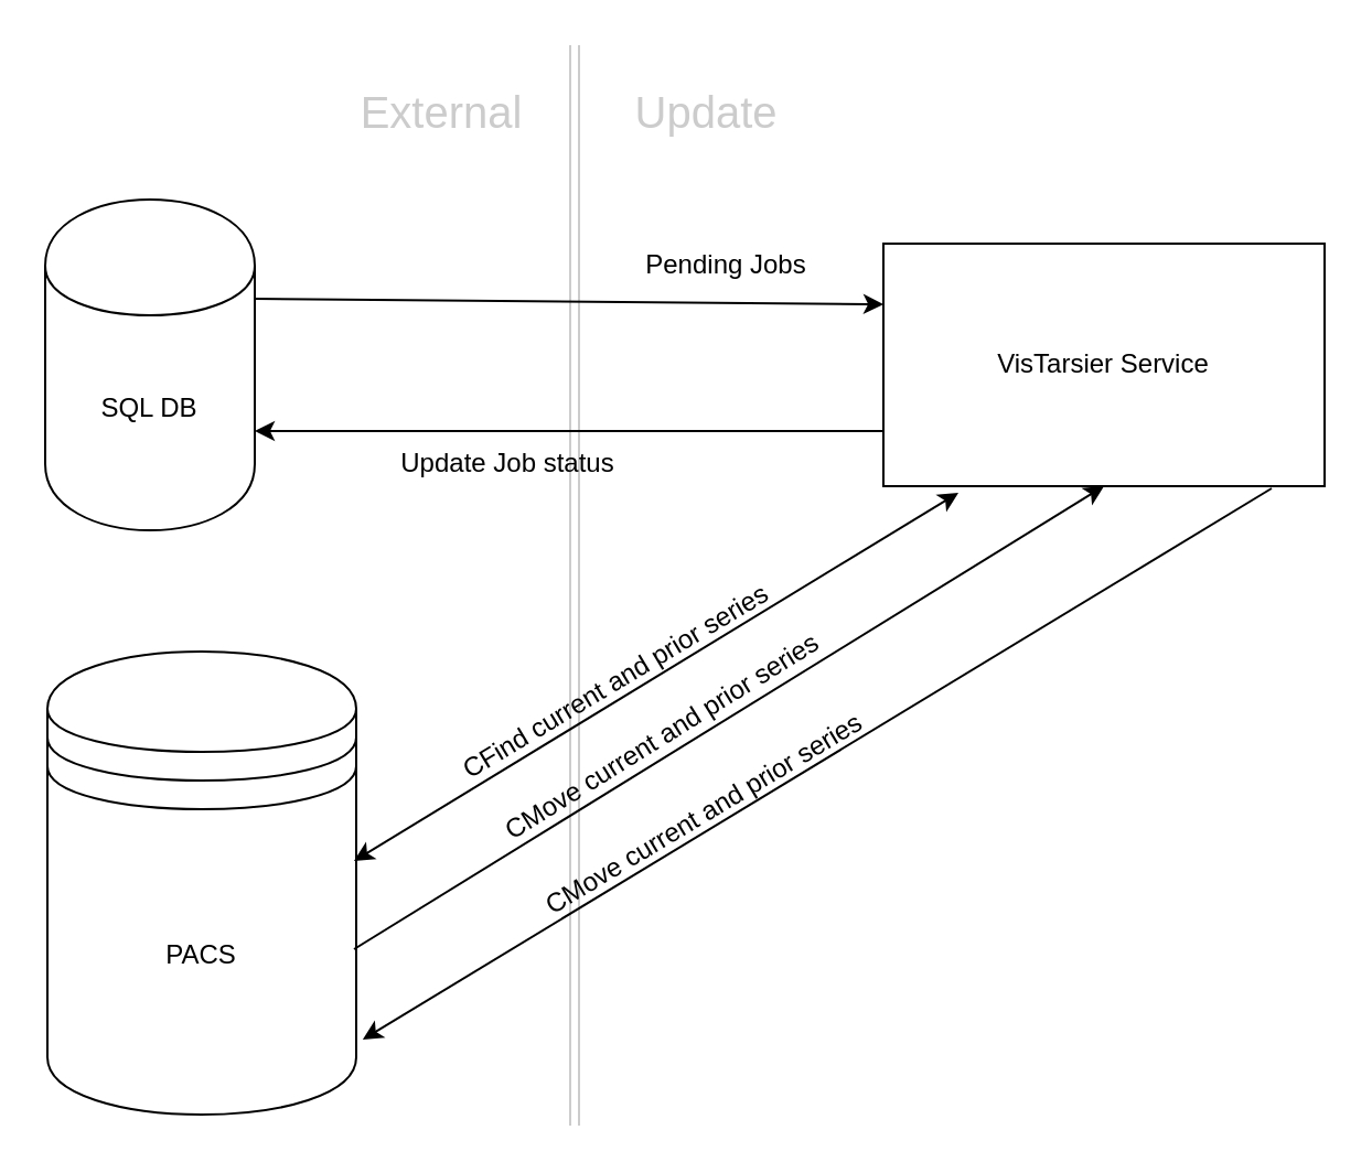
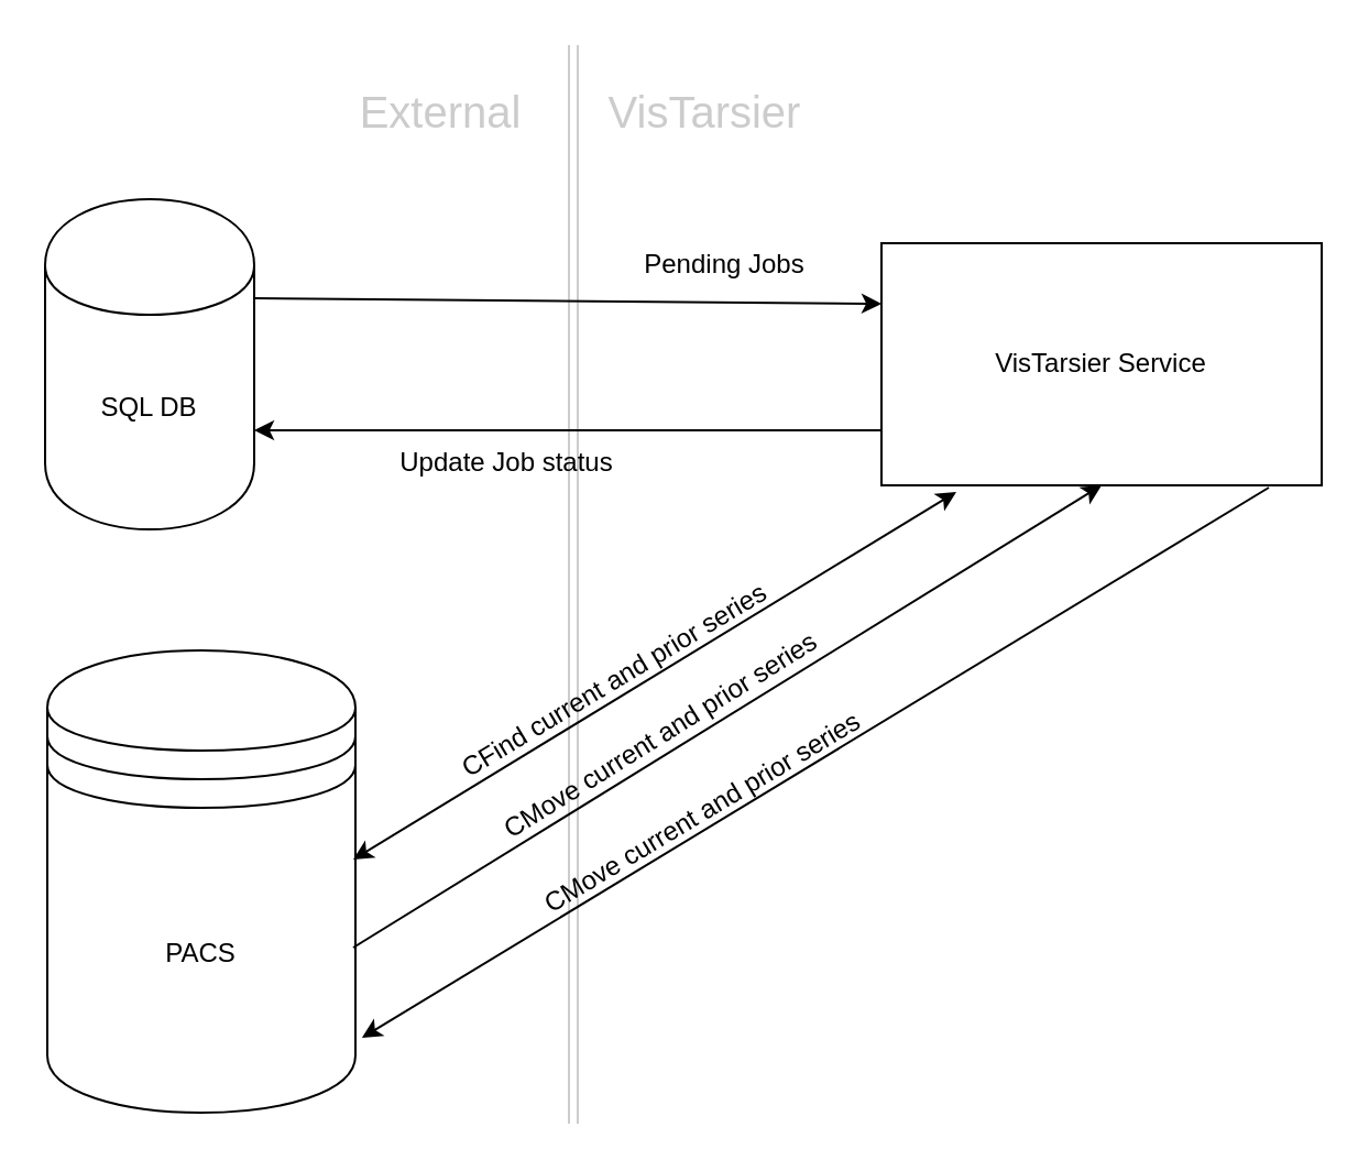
  <mxCell id="0" />
  <mxCell id="1" parent="0" />
  <mxCell id="2" value="" style="shape=link;html=1;fillColor=#f5f5f5;strokeColor=#CCCCCC;" edge="1" parent="1"><mxGeometry width="50" height="50" relative="1" as="geometry"><mxPoint x="260" y="510" as="sourcePoint" /><mxPoint x="260" y="20" as="targetPoint" /></mxGeometry></mxCell>
  <mxCell id="3" value="SQL DB" style="shape=cylinder;whiteSpace=wrap;html=1;boundedLbl=1;backgroundOutline=1;" vertex="1" parent="1"><mxGeometry x="20" y="90" width="95" height="150" as="geometry" /></mxCell>
  <mxCell id="4" value="VisTarsier Service" style="rounded=0;whiteSpace=wrap;html=1;" vertex="1" parent="1"><mxGeometry x="400" y="110" width="200" height="110" as="geometry" /></mxCell>
  <mxCell id="5" value="PACS" style="shape=datastore;whiteSpace=wrap;html=1;" vertex="1" parent="1"><mxGeometry x="21" y="295" width="140" height="210" as="geometry" /></mxCell>
  <mxCell id="6" value="" style="endArrow=classic;html=1;exitX=1;exitY=0.3;exitDx=0;exitDy=0;entryX=0;entryY=0.25;entryDx=0;entryDy=0;" edge="1" parent="1" source="3" target="4"><mxGeometry width="50" height="50" relative="1" as="geometry"><mxPoint x="20" y="580" as="sourcePoint" /><mxPoint x="340" y="110" as="targetPoint" /></mxGeometry></mxCell>
- <mxCell id="7" value="Update" style="text;html=1;strokeColor=none;fillColor=none;align=center;verticalAlign=middle;whiteSpace=wrap;rounded=0;fontSize=20;opacity=50;fontColor=#CCCCCC;" vertex="1" parent="1"><mxGeometry x="270" y="40" width="100" height="20" as="geometry" /></mxCell>
+ <mxCell id="7" value="VisTarsier" style="text;html=1;strokeColor=none;fillColor=none;align=center;verticalAlign=middle;whiteSpace=wrap;rounded=0;fontSize=20;opacity=50;fontColor=#CCCCCC;" vertex="1" parent="1"><mxGeometry x="270" y="40" width="100" height="20" as="geometry" /></mxCell>
  <mxCell id="8" value="External" style="text;html=1;strokeColor=none;fillColor=none;align=center;verticalAlign=middle;whiteSpace=wrap;rounded=0;fontSize=20;opacity=50;fontColor=#CCCCCC;" vertex="1" parent="1"><mxGeometry x="150" y="40" width="100" height="20" as="geometry" /></mxCell>
  <mxCell id="9" value="Pending Jobs" style="text;html=1;strokeColor=none;fillColor=none;align=center;verticalAlign=middle;whiteSpace=wrap;rounded=0;fontSize=12;fontColor=#000000;opacity=50;" vertex="1" parent="1"><mxGeometry x="269" y="110" width="120" height="20" as="geometry" /></mxCell>
  <mxCell id="10" value="" style="endArrow=classic;html=1;strokeColor=#000000;fontSize=12;fontColor=#000000;entryX=1;entryY=0.7;entryDx=0;entryDy=0;" edge="1" parent="1" target="3"><mxGeometry width="50" height="50" relative="1" as="geometry"><mxPoint x="400" y="195" as="sourcePoint" /><mxPoint x="70" y="530" as="targetPoint" /></mxGeometry></mxCell>
  <mxCell id="11" value="" style="endArrow=classic;startArrow=classic;html=1;strokeColor=#000000;fontSize=12;fontColor=#000000;entryX=0.17;entryY=1.027;entryDx=0;entryDy=0;entryPerimeter=0;" edge="1" parent="1" target="4"><mxGeometry width="50" height="50" relative="1" as="geometry"><mxPoint x="160" y="390" as="sourcePoint" /><mxPoint x="210" y="340" as="targetPoint" /></mxGeometry></mxCell>
  <mxCell id="12" value="CFind current and prior series" style="text;html=1;strokeColor=none;fillColor=none;align=center;verticalAlign=middle;whiteSpace=wrap;rounded=0;fontSize=12;fontColor=#000000;opacity=50;rotation=329;" vertex="1" parent="1"><mxGeometry x="191" y="299" width="176" height="20" as="geometry" /></mxCell>
  <mxCell id="13" value="" style="endArrow=classic;html=1;strokeColor=#000000;fontSize=12;fontColor=#000000;entryX=0.5;entryY=1;entryDx=0;entryDy=0;" edge="1" parent="1" target="4"><mxGeometry width="50" height="50" relative="1" as="geometry"><mxPoint x="160" y="430" as="sourcePoint" /><mxPoint x="225" y="390" as="targetPoint" /></mxGeometry></mxCell>
  <mxCell id="14" value="CMove current and prior series" style="text;html=1;strokeColor=none;fillColor=none;align=center;verticalAlign=middle;whiteSpace=wrap;rounded=0;fontSize=12;fontColor=#000000;opacity=50;rotation=328;" vertex="1" parent="1"><mxGeometry x="212" y="324" width="176" height="20" as="geometry" /></mxCell>
  <mxCell id="15" value="" style="endArrow=classic;html=1;strokeColor=#000000;fontSize=12;fontColor=#000000;exitX=0.88;exitY=1.009;exitDx=0;exitDy=0;exitPerimeter=0;entryX=1.021;entryY=0.838;entryDx=0;entryDy=0;entryPerimeter=0;" edge="1" parent="1" source="4" target="5"><mxGeometry width="50" height="50" relative="1" as="geometry"><mxPoint x="20" y="580" as="sourcePoint" /><mxPoint x="70" y="530" as="targetPoint" /></mxGeometry></mxCell>
  <mxCell id="16" value="&lt;div&gt;CMove current and prior series&lt;/div&gt;" style="text;html=1;strokeColor=none;fillColor=none;align=center;verticalAlign=middle;whiteSpace=wrap;rounded=0;fontSize=12;fontColor=#000000;opacity=50;rotation=329;" vertex="1" parent="1"><mxGeometry x="231" y="359" width="176" height="20" as="geometry" /></mxCell>
  <mxCell id="17" value="Update Job status" style="text;html=1;strokeColor=none;fillColor=none;align=center;verticalAlign=middle;whiteSpace=wrap;rounded=0;fontSize=12;fontColor=#000000;opacity=50;" vertex="1" parent="1"><mxGeometry x="180" y="200" width="100" height="20" as="geometry" /></mxCell>
